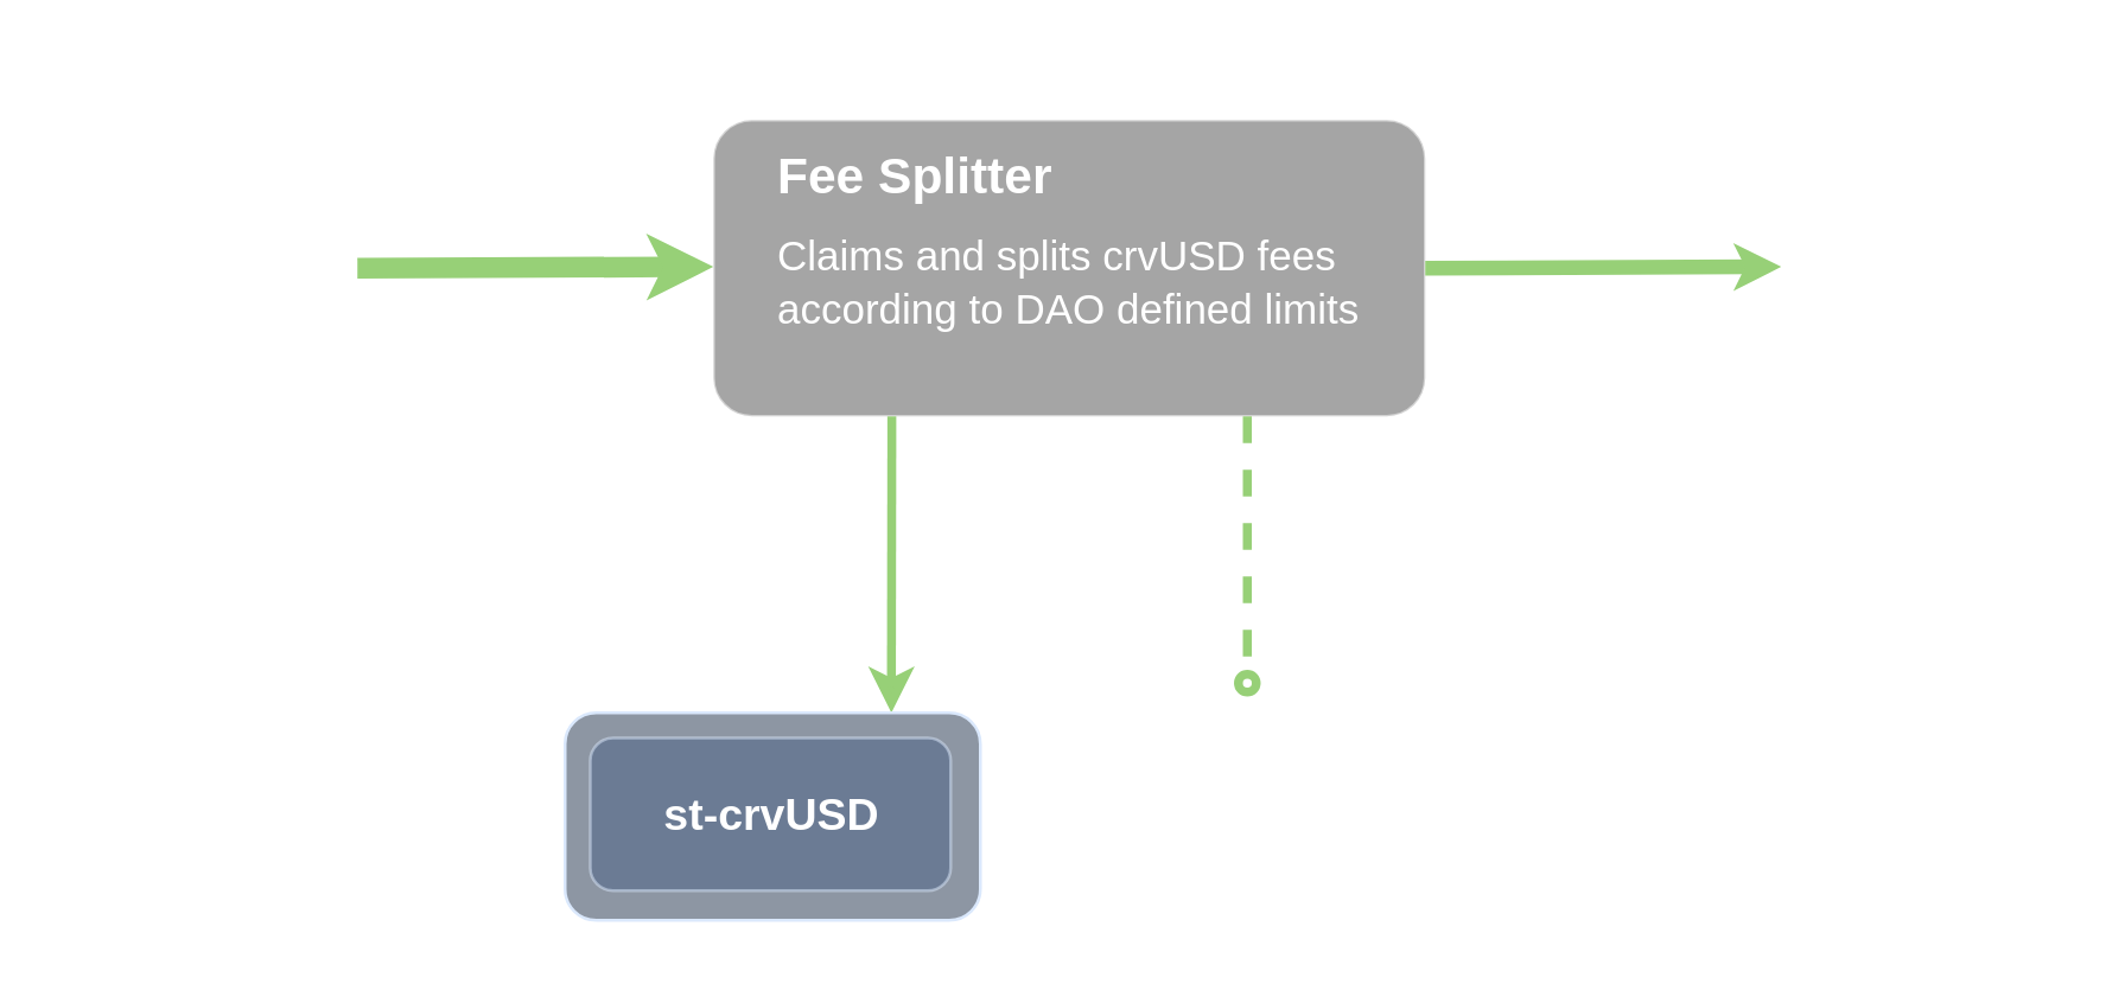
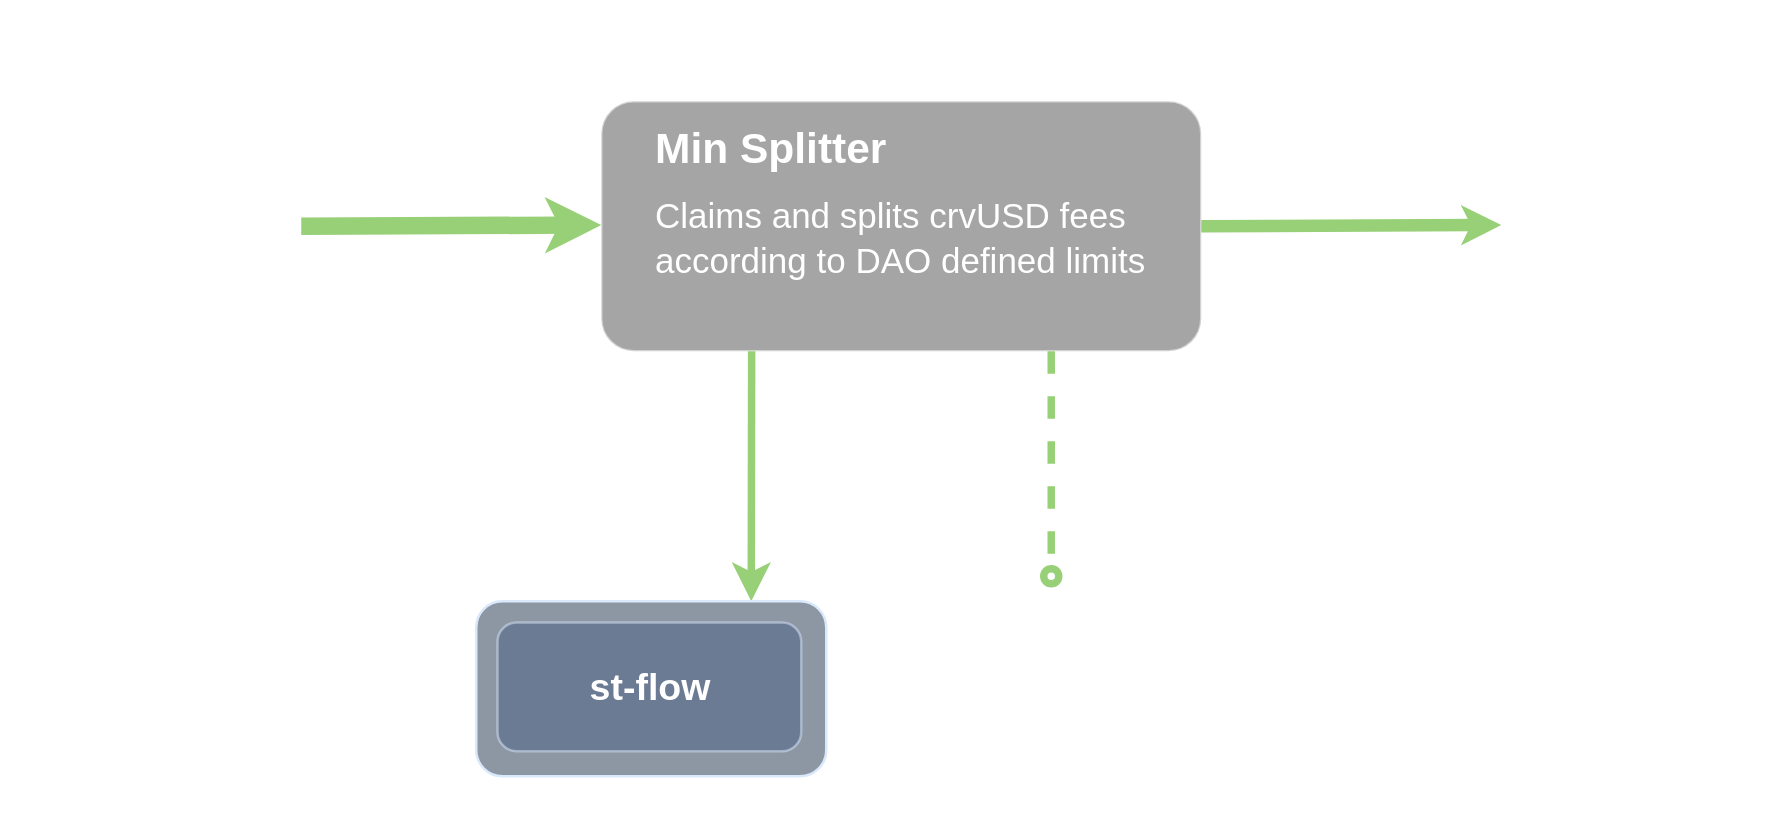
  <mxCell id="0" />
  <mxCell id="1" parent="0" />
  <mxCell id="2" value="" style="rounded=1;whiteSpace=wrap;html=1;opacity=50;arcSize=13;fillColor=#4D4D4D;strokeColor=#FFFFFF;" parent="1" vertex="1"><mxGeometry x="240" y="40" width="240" height="100" as="geometry" /></mxCell>
- <mxCell id="3" value="Fee Splitter" style="text;html=1;strokeColor=none;fillColor=none;align=left;verticalAlign=middle;whiteSpace=wrap;rounded=0;fontSize=17;fontStyle=1;fontColor=#FFFFFF;" parent="1" vertex="1"><mxGeometry x="260" y="40" width="170" height="40" as="geometry" /></mxCell>
+ <mxCell id="3" value="Min Splitter" style="text;html=1;strokeColor=none;fillColor=none;align=left;verticalAlign=middle;whiteSpace=wrap;rounded=0;fontSize=17;fontStyle=1;fontColor=#FFFFFF;" parent="1" vertex="1"><mxGeometry x="260" y="40" width="170" height="40" as="geometry" /></mxCell>
  <mxCell id="4" value="&lt;span style=&quot;font-size: 14px; font-weight: 400;&quot;&gt;Claims and splits crvUSD fees according to DAO defined limits&lt;/span&gt;" style="text;html=1;strokeColor=none;fillColor=none;align=left;verticalAlign=top;whiteSpace=wrap;rounded=0;fontSize=15;fontStyle=1;fontColor=#FFFFFF;" parent="1" vertex="1"><mxGeometry x="260" y="70" width="210" height="70" as="geometry" /></mxCell>
  <mxCell id="5" value="" style="endArrow=classic;html=1;rounded=0;strokeWidth=7;strokeColor=#97D077;fillColor=#ffe6cc;endSize=0;" parent="1" edge="1"><mxGeometry width="50" height="50" relative="1" as="geometry"><mxPoint x="120" y="90" as="sourcePoint" /><mxPoint x="240" y="89.5" as="targetPoint" /></mxGeometry></mxCell>
  <mxCell id="6" value="" style="endArrow=classic;html=1;rounded=0;exitX=0.396;exitY=0.98;exitDx=0;exitDy=0;exitPerimeter=0;strokeColor=#97D077;fillColor=#ffe6cc;strokeWidth=3;" parent="1" edge="1"><mxGeometry width="50" height="50" relative="1" as="geometry"><mxPoint x="300.16" y="140" as="sourcePoint" /><mxPoint x="300" y="240" as="targetPoint" /></mxGeometry></mxCell>
  <mxCell id="7" value="" style="rounded=1;whiteSpace=wrap;html=1;fontSize=23;fillColor=#8D96A3;strokeColor=#DAE8FC;fontStyle=0;align=center;" parent="1" vertex="1"><mxGeometry x="190" y="240" width="140" height="70" as="geometry" /></mxCell>
- <mxCell id="8" value="&lt;font style=&quot;font-size: 15px;&quot;&gt;&lt;b&gt;st-crvUSD&lt;br&gt;&lt;/b&gt;&lt;/font&gt;" style="rounded=1;whiteSpace=wrap;html=1;fillColor=#4B6385;strokeColor=#DAE8FC;opacity=50;fontColor=#FFFFFF;" parent="1" vertex="1"><mxGeometry x="198.5" y="248.5" width="121.5" height="51.5" as="geometry" /></mxCell>
+ <mxCell id="8" value="&lt;font style=&quot;font-size: 15px;&quot;&gt;&lt;b&gt;st-flow&lt;br&gt;&lt;/b&gt;&lt;/font&gt;" style="rounded=1;whiteSpace=wrap;html=1;fillColor=#4B6385;strokeColor=#DAE8FC;opacity=50;fontColor=#FFFFFF;" parent="1" vertex="1"><mxGeometry x="198.5" y="248.5" width="121.5" height="51.5" as="geometry" /></mxCell>
  <mxCell id="9" value="" style="endArrow=oval;html=1;rounded=0;strokeColor=#97D077;fillColor=#ffe6cc;strokeWidth=3;endFill=0;dashed=1;" parent="1" edge="1"><mxGeometry width="50" height="50" relative="1" as="geometry"><mxPoint x="420" y="140" as="sourcePoint" /><mxPoint x="420" y="230" as="targetPoint" /></mxGeometry></mxCell>
  <mxCell id="10" value="More products can be added to the splitter if the DAO desires" style="text;html=1;strokeColor=none;fillColor=none;align=center;verticalAlign=middle;whiteSpace=wrap;rounded=0;fontColor=#FFFFFF;" parent="1" vertex="1"><mxGeometry x="375" y="248.5" width="90" height="30" as="geometry" /></mxCell>
  <mxCell id="11" value="st-crvUSD requests a percentage of fees between the Max and Min defined by the DAO" style="text;html=1;strokeColor=none;fillColor=none;align=right;verticalAlign=middle;whiteSpace=wrap;rounded=0;fontColor=#FFFFFF;" parent="1" vertex="1"><mxGeometry x="180" y="150" width="110" height="80" as="geometry" /></mxCell>
  <mxCell id="12" value="All crvUSD minting admin fees flow through the fee splitter" style="text;html=1;strokeColor=none;fillColor=none;align=right;verticalAlign=middle;whiteSpace=wrap;rounded=0;fontColor=#FFFFFF;" parent="1" vertex="1"><mxGeometry x="20" y="30" width="170" height="80" as="geometry" /></mxCell>
  <mxCell id="13" value="" style="endArrow=classic;html=1;rounded=0;strokeWidth=5;strokeColor=#97D077;fillColor=#ffe6cc;endSize=0;" parent="1" edge="1"><mxGeometry width="50" height="50" relative="1" as="geometry"><mxPoint x="480" y="90" as="sourcePoint" /><mxPoint x="600" y="89.5" as="targetPoint" /></mxGeometry></mxCell>
  <mxCell id="14" value="Rest of fees continue to be collected for distribution to veCRV holders" style="text;html=1;strokeColor=none;fillColor=none;align=left;verticalAlign=middle;whiteSpace=wrap;rounded=0;fontColor=#FFFFFF;" parent="1" vertex="1"><mxGeometry x="520" y="20" width="170" height="80" as="geometry" /></mxCell>
